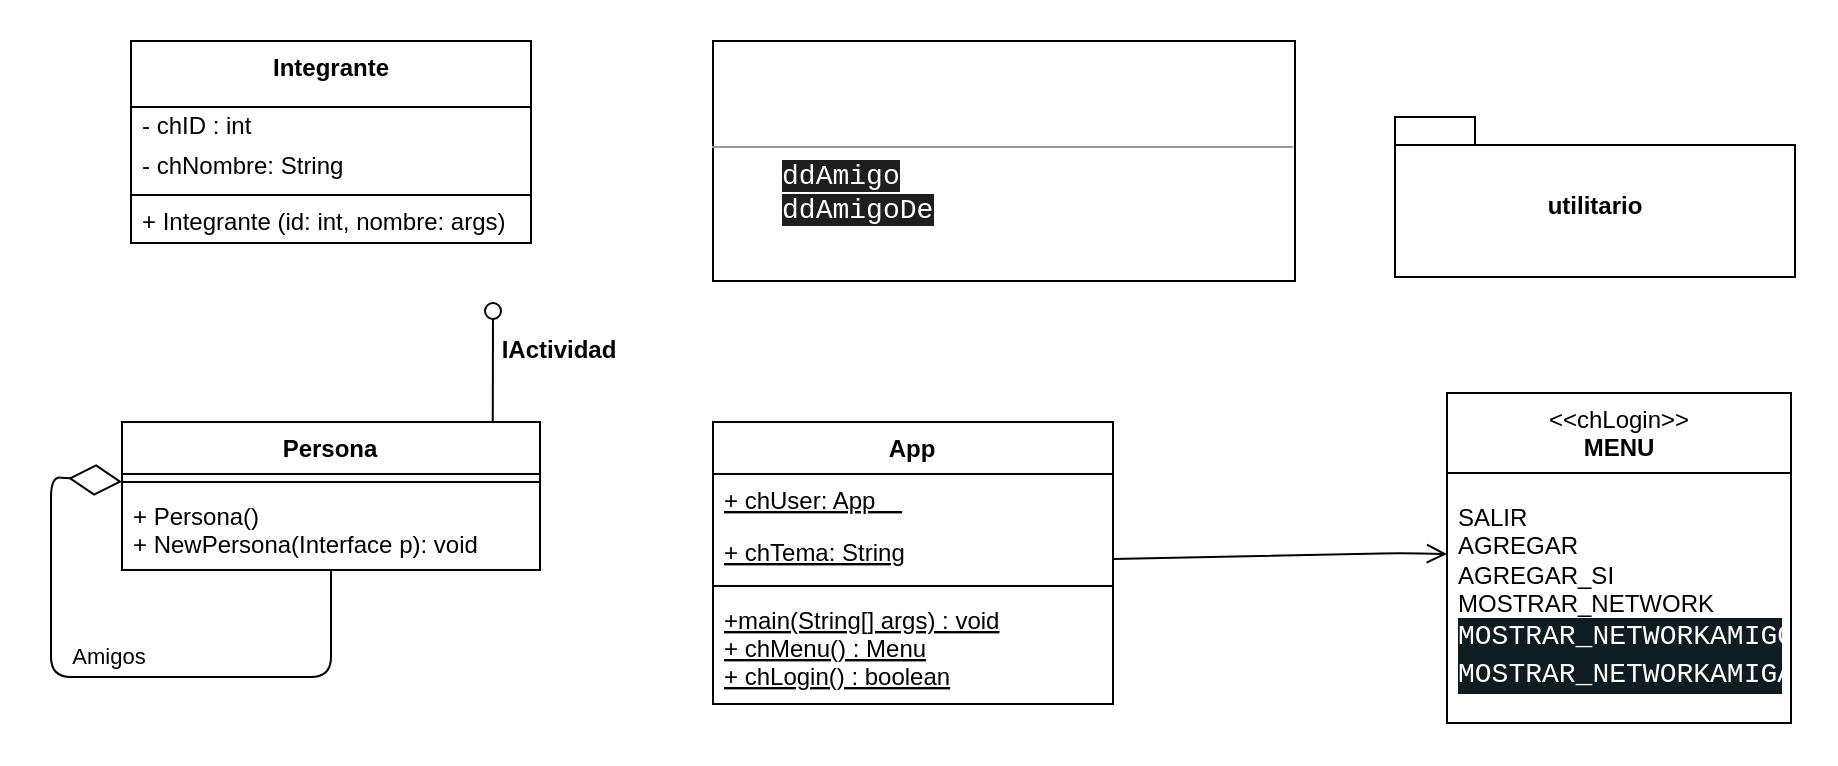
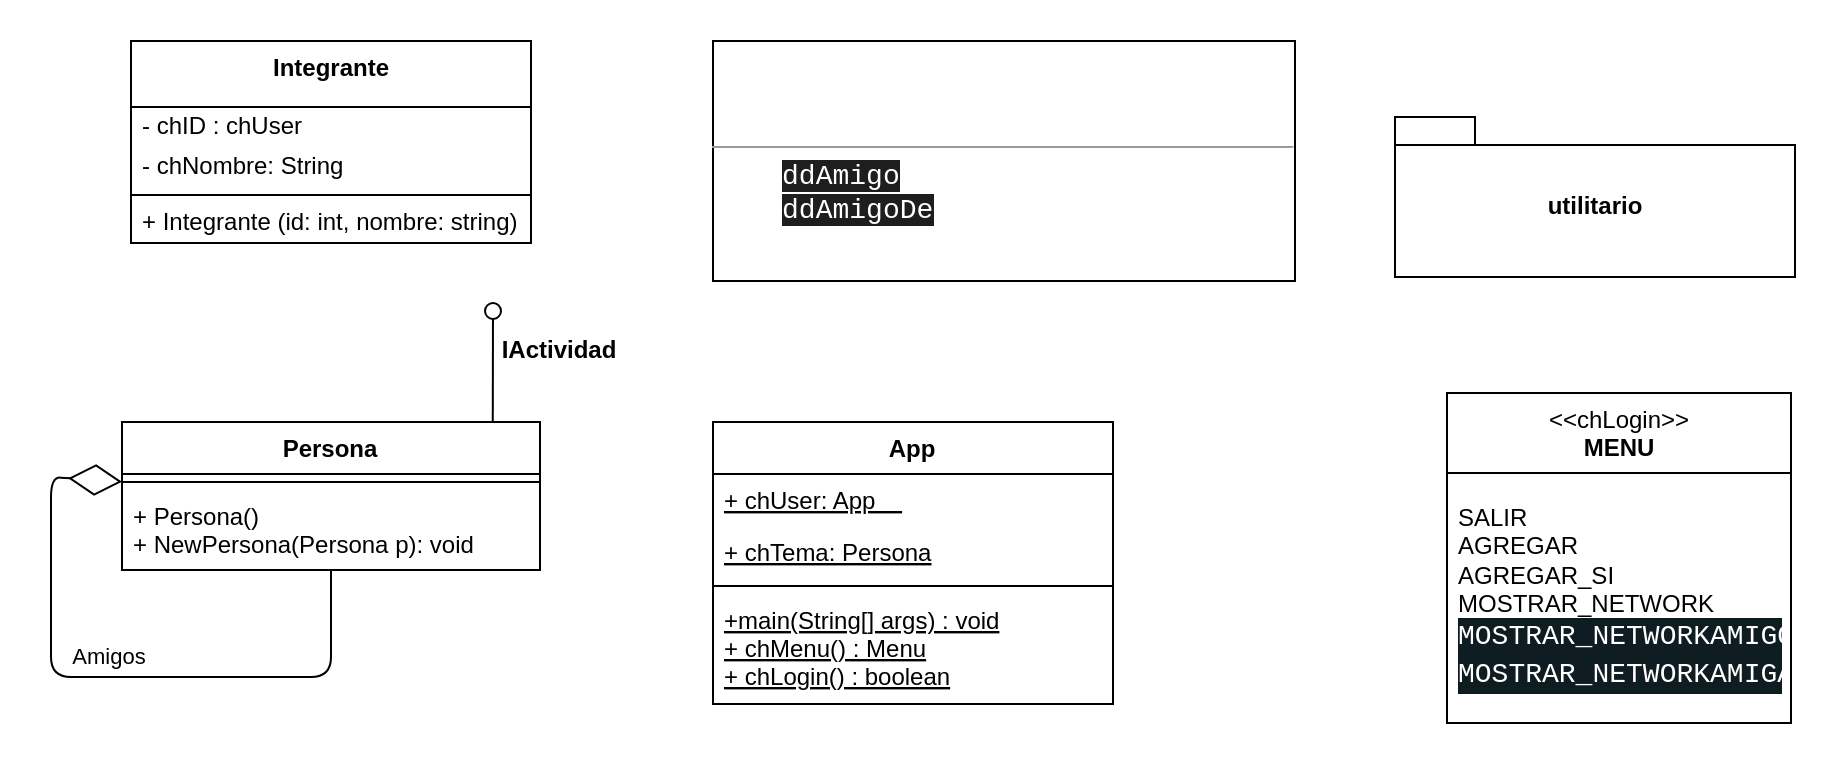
  <mxCell id="0" />
  <mxCell id="1" parent="0" />
  <mxCell id="2" value="&lt;b&gt;Integrante&lt;/b&gt;" style="swimlane;fontStyle=0;align=center;verticalAlign=top;childLayout=stackLayout;horizontal=1;startSize=33;horizontalStack=0;resizeParent=1;resizeParentMax=0;resizeLast=0;collapsible=0;marginBottom=0;html=1;" parent="1" vertex="1"><mxGeometry x="60" y="20" width="200" height="101" as="geometry" /></mxCell>
- <mxCell id="3" value="- chID : int" style="text;html=1;strokeColor=none;fillColor=none;align=left;verticalAlign=middle;spacingLeft=4;spacingRight=4;overflow=hidden;rotatable=0;points=[[0,0.5],[1,0.5]];portConstraint=eastwest;" parent="2" vertex="1"><mxGeometry y="33" width="200" height="20" as="geometry" /></mxCell>
+ <mxCell id="3" value="- chID : chUser" style="text;html=1;strokeColor=none;fillColor=none;align=left;verticalAlign=middle;spacingLeft=4;spacingRight=4;overflow=hidden;rotatable=0;points=[[0,0.5],[1,0.5]];portConstraint=eastwest;" parent="2" vertex="1"><mxGeometry y="33" width="200" height="20" as="geometry" /></mxCell>
  <mxCell id="4" value="- chNombre: String" style="text;html=1;strokeColor=none;fillColor=none;align=left;verticalAlign=middle;spacingLeft=4;spacingRight=4;overflow=hidden;rotatable=0;points=[[0,0.5],[1,0.5]];portConstraint=eastwest;" parent="2" vertex="1"><mxGeometry y="53" width="200" height="20" as="geometry" /></mxCell>
  <mxCell id="5" value="" style="line;strokeWidth=1;fillColor=none;align=left;verticalAlign=middle;spacingTop=-1;spacingLeft=3;spacingRight=3;rotatable=0;labelPosition=right;points=[];portConstraint=eastwest;" parent="2" vertex="1"><mxGeometry y="73" width="200" height="8" as="geometry" /></mxCell>
- <mxCell id="6" value="+ Integrante (id: int, nombre: args)" style="text;html=1;strokeColor=none;fillColor=none;align=left;verticalAlign=middle;spacingLeft=4;spacingRight=4;overflow=hidden;rotatable=0;points=[[0,0.5],[1,0.5]];portConstraint=eastwest;" parent="2" vertex="1"><mxGeometry y="81" width="200" height="20" as="geometry" /></mxCell>
+ <mxCell id="6" value="+ Integrante (id: int, nombre: string)" style="text;html=1;strokeColor=none;fillColor=none;align=left;verticalAlign=middle;spacingLeft=4;spacingRight=4;overflow=hidden;rotatable=0;points=[[0,0.5],[1,0.5]];portConstraint=eastwest;" parent="2" vertex="1"><mxGeometry y="81" width="200" height="20" as="geometry" /></mxCell>
  <mxCell id="7" value="&amp;lt;&amp;lt;chLogin&amp;gt;&amp;gt;&lt;br&gt;&lt;b&gt;MENU&lt;/b&gt;" style="swimlane;fontStyle=0;align=center;verticalAlign=top;childLayout=stackLayout;horizontal=1;startSize=40;horizontalStack=0;resizeParent=1;resizeParentMax=0;resizeLast=0;collapsible=0;marginBottom=0;html=1;" parent="1" vertex="1"><mxGeometry x="718" y="196" width="172" height="165" as="geometry" /></mxCell>
  <mxCell id="8" value="&lt;div&gt;SALIR&lt;/div&gt;&lt;div&gt;AGREGAR&lt;/div&gt;&lt;div&gt;AGREGAR_SI&lt;/div&gt;&lt;div&gt;MOSTRAR_NETWORK&lt;/div&gt;&lt;div&gt;&lt;div style=&quot;background-color: rgb(15, 28, 33); font-family: Consolas, &amp;quot;Courier New&amp;quot;, monospace; font-size: 14px; line-height: 19px;&quot;&gt;&lt;font color=&quot;#ffffff&quot;&gt;MOSTRAR_NETWORKAMIGOS&lt;/font&gt;&lt;/div&gt;&lt;div style=&quot;background-color: rgb(15, 28, 33); font-family: Consolas, &amp;quot;Courier New&amp;quot;, monospace; font-size: 14px; line-height: 19px;&quot;&gt;&lt;font color=&quot;#ffffff&quot;&gt;MOSTRAR_NETWORKAMIGAS&lt;/font&gt;&lt;/div&gt;&lt;/div&gt;" style="text;html=1;strokeColor=none;fillColor=none;align=left;verticalAlign=middle;spacingLeft=4;spacingRight=4;overflow=hidden;rotatable=0;points=[[0,0.5],[1,0.5]];portConstraint=eastwest;" parent="7" vertex="1"><mxGeometry y="40" width="172" height="125" as="geometry" /></mxCell>
  <mxCell id="9" value="Persona" style="swimlane;fontStyle=1;align=center;verticalAlign=top;childLayout=stackLayout;horizontal=1;startSize=26;horizontalStack=0;resizeParent=1;resizeParentMax=0;resizeLast=0;collapsible=1;marginBottom=0;" parent="1" vertex="1"><mxGeometry x="55.5" y="210.5" width="209" height="74" as="geometry" /></mxCell>
  <mxCell id="10" value="" style="line;strokeWidth=1;fillColor=none;align=left;verticalAlign=middle;spacingTop=-1;spacingLeft=3;spacingRight=3;rotatable=0;labelPosition=right;points=[];portConstraint=eastwest;" parent="9" vertex="1"><mxGeometry y="26" width="209" height="8" as="geometry" /></mxCell>
- <mxCell id="11" value="+ Persona()&#10;+ NewPersona(Interface p): void" style="text;strokeColor=none;fillColor=none;align=left;verticalAlign=top;spacingLeft=4;spacingRight=4;overflow=hidden;rotatable=0;points=[[0,0.5],[1,0.5]];portConstraint=eastwest;" parent="9" vertex="1"><mxGeometry y="34" width="209" height="40" as="geometry" /></mxCell>
+ <mxCell id="11" value="+ Persona()&#10;+ NewPersona(Persona p): void" style="text;strokeColor=none;fillColor=none;align=left;verticalAlign=top;spacingLeft=4;spacingRight=4;overflow=hidden;rotatable=0;points=[[0,0.5],[1,0.5]];portConstraint=eastwest;" parent="9" vertex="1"><mxGeometry y="34" width="209" height="40" as="geometry" /></mxCell>
  <mxCell id="12" value="&lt;p style=&quot;margin: 0px ; margin-top: 4px ; text-align: center&quot;&gt;&lt;font color=&quot;#ffffff&quot;&gt;&lt;i&gt;&amp;lt;&amp;lt;Interface&amp;gt;&amp;gt;&lt;/i&gt;&lt;br&gt;&lt;b&gt;IActividad&lt;/b&gt;&lt;/font&gt;&lt;/p&gt;&lt;p style=&quot;margin: 0px ; margin-left: 4px&quot;&gt;&lt;font color=&quot;#ffffff&quot;&gt;&lt;br&gt;&lt;/font&gt;&lt;/p&gt;&lt;hr size=&quot;1&quot;&gt;&lt;p style=&quot;margin: 0px ; margin-left: 4px&quot;&gt;&lt;font color=&quot;#ffffff&quot;&gt;+ chA&lt;span style=&quot;background-color: rgb(30, 30, 30); font-family: consolas, &amp;quot;courier new&amp;quot;, consolas, &amp;quot;courier new&amp;quot;, monospace; font-size: 14px;&quot;&gt;ddAmigo&lt;/span&gt;&lt;span&gt;(): void&lt;/span&gt;&lt;/font&gt;&lt;/p&gt;&lt;p style=&quot;margin: 0px ; margin-left: 4px&quot;&gt;&lt;font color=&quot;#ffffff&quot;&gt;+ chA&lt;span style=&quot;background-color: rgb(30, 30, 30); font-family: consolas, &amp;quot;courier new&amp;quot;, consolas, &amp;quot;courier new&amp;quot;, monospace; font-size: 14px;&quot;&gt;ddAmigoDe&lt;/span&gt;&lt;span&gt;(): void&lt;/span&gt;&lt;/font&gt;&lt;/p&gt;&lt;p style=&quot;margin: 0px ; margin-left: 4px&quot;&gt;&lt;font color=&quot;#ffffff&quot;&gt;+ chShow&lt;span style=&quot;font-family: consolas, &amp;quot;courier new&amp;quot;, consolas, &amp;quot;courier new&amp;quot;, monospace; font-size: 14px;&quot;&gt;Amigos&lt;/span&gt;&lt;span&gt;(ch&lt;/span&gt;&lt;span style=&quot;font-family: &amp;quot;meslolgl nerd font&amp;quot;, consolas, &amp;quot;courier new&amp;quot;, consolas, &amp;quot;courier new&amp;quot;, monospace; font-size: 13px;&quot;&gt;Persona&lt;/span&gt;&lt;span style=&quot;font-family: &amp;quot;meslolgl nerd font&amp;quot;, consolas, &amp;quot;courier new&amp;quot;, consolas, &amp;quot;courier new&amp;quot;, monospace; font-size: 13px;&quot;&gt;&amp;nbsp;:&lt;/span&gt;&lt;span style=&quot;font-family: &amp;quot;meslolgl nerd font&amp;quot;, consolas, &amp;quot;courier new&amp;quot;, consolas, &amp;quot;courier new&amp;quot;, monospace; font-size: 13px; font-style: italic;&quot;&gt;p&lt;/span&gt;&lt;span style=&quot;font-family: &amp;quot;meslolgl nerd font&amp;quot;, consolas, &amp;quot;courier new&amp;quot;, consolas, &amp;quot;courier new&amp;quot;, monospace; font-size: 13px;&quot;&gt;, &lt;/span&gt;&lt;span style=&quot;font-family: &amp;quot;meslolgl nerd font&amp;quot;, consolas, &amp;quot;courier new&amp;quot;, consolas, &amp;quot;courier new&amp;quot;, monospace; font-size: 13px;&quot;&gt;int:&lt;/span&gt;&lt;span style=&quot;font-family: &amp;quot;meslolgl nerd font&amp;quot;, consolas, &amp;quot;courier new&amp;quot;, consolas, &amp;quot;courier new&amp;quot;, monospace; font-size: 13px;&quot;&gt; &lt;/span&gt;&lt;span style=&quot;font-family: &amp;quot;meslolgl nerd font&amp;quot;, consolas, &amp;quot;courier new&amp;quot;, consolas, &amp;quot;courier new&amp;quot;, monospace; font-size: 13px; font-style: italic;&quot;&gt;n&lt;/span&gt;): void&lt;/font&gt;&lt;/p&gt;" style="verticalAlign=top;align=left;overflow=fill;fontSize=12;fontFamily=Helvetica;html=1;" parent="1" vertex="1"><mxGeometry x="351" y="20" width="291" height="120" as="geometry" /></mxCell>
  <mxCell id="13" value="&lt;div style=&quot;color: rgb(212 , 212 , 212) ; background-color: rgb(30 , 30 , 30) ; font-family: &amp;#34;consolas&amp;#34; , &amp;#34;courier new&amp;#34; , &amp;#34;consolas&amp;#34; , &amp;#34;courier new&amp;#34; , monospace ; font-size: 14px ; line-height: 19px&quot;&gt;&lt;br&gt;&lt;/div&gt;" style="endArrow=diamondThin;endFill=0;endSize=24;html=1;" parent="1" source="9" target="9" edge="1"><mxGeometry x="-0.29" y="-12" width="160" relative="1" as="geometry"><mxPoint x="100" y="378" as="sourcePoint" /><mxPoint x="260" y="378" as="targetPoint" /><Array as="points"><mxPoint x="160" y="338" /><mxPoint x="20" y="338" /><mxPoint x="20" y="238" /></Array><mxPoint as="offset" /></mxGeometry></mxCell>
  <mxCell id="14" value="Amigos" style="edgeLabel;html=1;align=center;verticalAlign=middle;resizable=0;points=[];" parent="13" vertex="1" connectable="0"><mxGeometry x="-0.336" relative="1" as="geometry"><mxPoint x="-56" y="-11" as="offset" /></mxGeometry></mxCell>
  <mxCell id="15" value="&lt;b style=&quot;font-size: 12px&quot;&gt;IActividad&lt;/b&gt;" style="html=1;verticalAlign=bottom;labelBackgroundColor=none;endArrow=oval;endFill=0;endSize=8;exitX=0.887;exitY=0.005;exitDx=0;exitDy=0;exitPerimeter=0;" parent="1" source="9" edge="1"><mxGeometry x="-0.016" y="-33" width="160" relative="1" as="geometry"><mxPoint x="240" y="168" as="sourcePoint" /><mxPoint x="241" y="155" as="targetPoint" /><mxPoint as="offset" /></mxGeometry></mxCell>
  <mxCell id="16" value="App" style="swimlane;fontStyle=1;align=center;verticalAlign=top;childLayout=stackLayout;horizontal=1;startSize=26;horizontalStack=0;resizeParent=1;resizeParentMax=0;resizeLast=0;collapsible=1;marginBottom=0;" parent="1" vertex="1"><mxGeometry x="351" y="210.5" width="200" height="141" as="geometry" /></mxCell>
  <mxCell id="17" value="+ chUser: App    " style="text;strokeColor=none;fillColor=none;align=left;verticalAlign=top;spacingLeft=4;spacingRight=4;overflow=hidden;rotatable=0;points=[[0,0.5],[1,0.5]];portConstraint=eastwest;fontStyle=4" parent="16" vertex="1"><mxGeometry y="26" width="200" height="26" as="geometry" /></mxCell>
- <mxCell id="18" value="+ chTema: String" style="text;strokeColor=none;fillColor=none;align=left;verticalAlign=top;spacingLeft=4;spacingRight=4;overflow=hidden;rotatable=0;points=[[0,0.5],[1,0.5]];portConstraint=eastwest;fontStyle=4" parent="16" vertex="1"><mxGeometry y="52" width="200" height="26" as="geometry" /></mxCell>
+ <mxCell id="18" value="+ chTema: Persona" style="text;strokeColor=none;fillColor=none;align=left;verticalAlign=top;spacingLeft=4;spacingRight=4;overflow=hidden;rotatable=0;points=[[0,0.5],[1,0.5]];portConstraint=eastwest;fontStyle=4" parent="16" vertex="1"><mxGeometry y="52" width="200" height="26" as="geometry" /></mxCell>
  <mxCell id="19" value="" style="line;strokeWidth=1;fillColor=none;align=left;verticalAlign=middle;spacingTop=-1;spacingLeft=3;spacingRight=3;rotatable=0;labelPosition=right;points=[];portConstraint=eastwest;" parent="16" vertex="1"><mxGeometry y="78" width="200" height="8" as="geometry" /></mxCell>
  <mxCell id="20" value="+main(String[] args) : void&#10;+ chMenu() : Menu&#10;+ chLogin() : boolean" style="text;strokeColor=none;fillColor=none;align=left;verticalAlign=top;spacingLeft=4;spacingRight=4;overflow=hidden;rotatable=0;points=[[0,0.5],[1,0.5]];portConstraint=eastwest;fontStyle=4" parent="16" vertex="1"><mxGeometry y="86" width="200" height="55" as="geometry" /></mxCell>
- <mxCell id="21" value="" style="endArrow=open;startArrow=none;endFill=0;startFill=0;endSize=8;html=1;verticalAlign=bottom;labelBackgroundColor=none;strokeWidth=1;fontColor=none;" parent="1" source="16" target="7" edge="1"><mxGeometry width="160" relative="1" as="geometry"><mxPoint x="648" y="258" as="sourcePoint" /><mxPoint x="808" y="258" as="targetPoint" /><Array as="points"><mxPoint x="695" y="276" /></Array></mxGeometry></mxCell>
  <mxCell id="22" value="utilitario" style="shape=folder;fontStyle=1;spacingTop=10;tabWidth=40;tabHeight=14;tabPosition=left;html=1;" vertex="1" parent="1"><mxGeometry x="692" y="58" width="200" height="80" as="geometry" /></mxCell>
